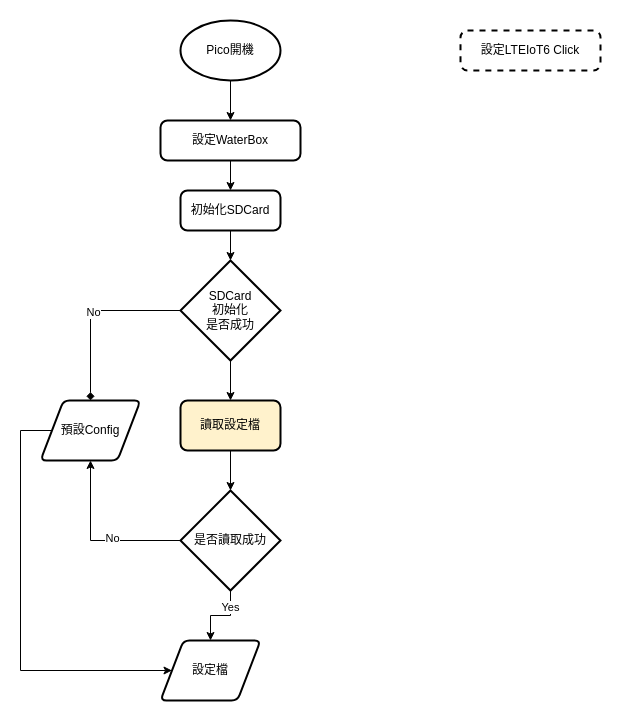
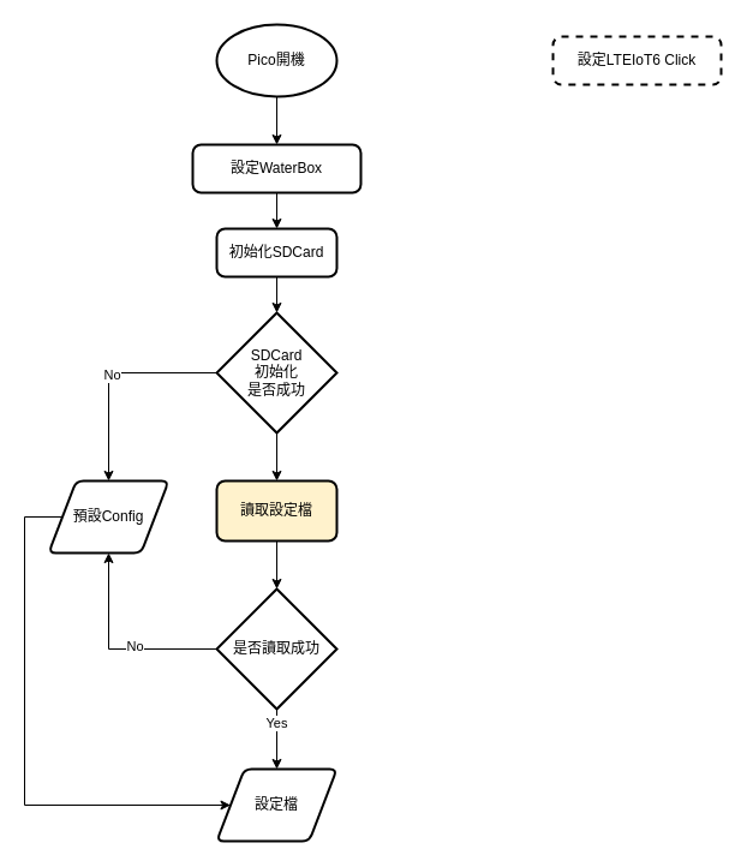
  <mxCell id="0" />
  <mxCell id="1" parent="0" />
  <mxCell id="2" style="edgeStyle=orthogonalEdgeStyle;rounded=0;orthogonalLoop=1;jettySize=auto;html=1;exitX=0.5;exitY=1;exitDx=0;exitDy=0;entryX=0.5;entryY=0;entryDx=0;entryDy=0;" parent="1" source="3" target="7" edge="1"><mxGeometry relative="1" as="geometry" /></mxCell>
  <mxCell id="3" value="設定WaterBox" style="rounded=1;whiteSpace=wrap;html=1;absoluteArcSize=1;arcSize=14;strokeWidth=2;" parent="1" vertex="1"><mxGeometry x="160" y="120" width="140" height="40" as="geometry" /></mxCell>
  <mxCell id="4" style="edgeStyle=orthogonalEdgeStyle;rounded=0;orthogonalLoop=1;jettySize=auto;html=1;exitX=0.5;exitY=1;exitDx=0;exitDy=0;exitPerimeter=0;entryX=0.5;entryY=0;entryDx=0;entryDy=0;" parent="1" source="5" target="3" edge="1"><mxGeometry relative="1" as="geometry" /></mxCell>
  <mxCell id="5" value="Pico開機" style="strokeWidth=2;html=1;shape=mxgraph.flowchart.start_1;whiteSpace=wrap;" parent="1" vertex="1"><mxGeometry x="180" y="20" width="100" height="60" as="geometry" /></mxCell>
  <mxCell id="6" value="" style="edgeStyle=orthogonalEdgeStyle;rounded=0;orthogonalLoop=1;jettySize=auto;html=1;" parent="1" source="7" target="11" edge="1"><mxGeometry relative="1" as="geometry" /></mxCell>
  <mxCell id="7" value="初始化SDCard" style="rounded=1;whiteSpace=wrap;html=1;absoluteArcSize=1;arcSize=14;strokeWidth=2;" parent="1" vertex="1"><mxGeometry x="180" y="190" width="100" height="40" as="geometry" /></mxCell>
- <mxCell id="8" value="" style="edgeStyle=orthogonalEdgeStyle;rounded=0;orthogonalLoop=1;jettySize=auto;html=1;endArrow=diamond;" parent="1" source="11" target="13" edge="1"><mxGeometry relative="1" as="geometry" /></mxCell>
+ <mxCell id="8" value="" style="edgeStyle=orthogonalEdgeStyle;rounded=0;orthogonalLoop=1;jettySize=auto;html=1;" parent="1" source="11" target="13" edge="1"><mxGeometry relative="1" as="geometry" /></mxCell>
  <mxCell id="9" value="No" style="edgeLabel;html=1;align=center;verticalAlign=middle;resizable=0;points=[];" parent="8" vertex="1" connectable="0"><mxGeometry x="-0.024" y="1" relative="1" as="geometry"><mxPoint as="offset" /></mxGeometry></mxCell>
  <mxCell id="10" value="" style="edgeStyle=orthogonalEdgeStyle;rounded=0;orthogonalLoop=1;jettySize=auto;html=1;" parent="1" source="11" target="15" edge="1"><mxGeometry relative="1" as="geometry" /></mxCell>
  <mxCell id="11" value="SDCard&lt;div&gt;初始化&lt;/div&gt;&lt;div&gt;是否成功&lt;/div&gt;" style="strokeWidth=2;html=1;shape=mxgraph.flowchart.decision;whiteSpace=wrap;" parent="1" vertex="1"><mxGeometry x="180" y="260" width="100" height="100" as="geometry" /></mxCell>
  <mxCell id="12" style="edgeStyle=orthogonalEdgeStyle;rounded=0;orthogonalLoop=1;jettySize=auto;html=1;exitX=0;exitY=0.5;exitDx=0;exitDy=0;entryX=0;entryY=0.5;entryDx=0;entryDy=0;" parent="1" source="13" target="22" edge="1"><mxGeometry relative="1" as="geometry"><Array as="points"><mxPoint x="20" y="430" /><mxPoint x="20" y="670" /></Array></mxGeometry></mxCell>
  <mxCell id="13" value="預設Config" style="shape=parallelogram;html=1;strokeWidth=2;perimeter=parallelogramPerimeter;whiteSpace=wrap;rounded=1;arcSize=12;size=0.23;" parent="1" vertex="1"><mxGeometry x="40" y="400" width="100" height="60" as="geometry" /></mxCell>
  <mxCell id="14" value="" style="edgeStyle=orthogonalEdgeStyle;rounded=0;orthogonalLoop=1;jettySize=auto;html=1;" parent="1" source="15" target="20" edge="1"><mxGeometry relative="1" as="geometry" /></mxCell>
  <mxCell id="15" value="讀取設定檔" style="rounded=1;whiteSpace=wrap;html=1;absoluteArcSize=1;arcSize=14;strokeWidth=2;fillColor=#fff2cc;" parent="1" vertex="1"><mxGeometry x="180" y="400" width="100" height="50" as="geometry" /></mxCell>
  <mxCell id="16" style="edgeStyle=orthogonalEdgeStyle;rounded=0;orthogonalLoop=1;jettySize=auto;html=1;exitX=0;exitY=0.5;exitDx=0;exitDy=0;exitPerimeter=0;entryX=0.5;entryY=1;entryDx=0;entryDy=0;" parent="1" source="20" target="13" edge="1"><mxGeometry relative="1" as="geometry" /></mxCell>
  <mxCell id="17" value="No" style="edgeLabel;html=1;align=center;verticalAlign=middle;resizable=0;points=[];" parent="16" vertex="1" connectable="0"><mxGeometry x="-0.188" y="-3" relative="1" as="geometry"><mxPoint as="offset" /></mxGeometry></mxCell>
  <mxCell id="18" style="edgeStyle=orthogonalEdgeStyle;rounded=0;orthogonalLoop=1;jettySize=auto;html=1;exitX=0.5;exitY=1;exitDx=0;exitDy=0;exitPerimeter=0;entryX=0.5;entryY=0;entryDx=0;entryDy=0;" parent="1" source="20" target="22" edge="1"><mxGeometry relative="1" as="geometry" /></mxCell>
  <mxCell id="19" value="Yes" style="edgeLabel;html=1;align=center;verticalAlign=middle;resizable=0;points=[];" parent="18" vertex="1" connectable="0"><mxGeometry x="-0.557" y="-1" relative="1" as="geometry"><mxPoint as="offset" /></mxGeometry></mxCell>
  <mxCell id="20" value="是否讀取成功" style="strokeWidth=2;html=1;shape=mxgraph.flowchart.decision;whiteSpace=wrap;" parent="1" vertex="1"><mxGeometry x="180" y="490" width="100" height="100" as="geometry" /></mxCell>
  <mxCell id="21" style="edgeStyle=orthogonalEdgeStyle;rounded=0;orthogonalLoop=1;jettySize=auto;html=1;exitX=0.5;exitY=1;exitDx=0;exitDy=0;exitPerimeter=0;" parent="1" source="20" target="20" edge="1"><mxGeometry relative="1" as="geometry" /></mxCell>
- <mxCell id="22" value="設定檔" style="shape=parallelogram;html=1;strokeWidth=2;perimeter=parallelogramPerimeter;whiteSpace=wrap;rounded=1;arcSize=12;size=0.23;" parent="1" vertex="1"><mxGeometry x="160" y="640" width="100" height="60" as="geometry" /></mxCell>
+ <mxCell id="22" value="設定檔" style="shape=parallelogram;html=1;strokeWidth=2;perimeter=parallelogramPerimeter;whiteSpace=wrap;rounded=1;arcSize=12;size=0.23;" parent="1" vertex="1"><mxGeometry x="180" y="640" width="100" height="60" as="geometry" /></mxCell>
  <mxCell id="23" value="設定LTEIoT6 Click" style="rounded=1;whiteSpace=wrap;html=1;absoluteArcSize=1;arcSize=14;strokeWidth=2;dashed=1;" parent="1" vertex="1"><mxGeometry x="460" y="30" width="140" height="40" as="geometry" /></mxCell>
